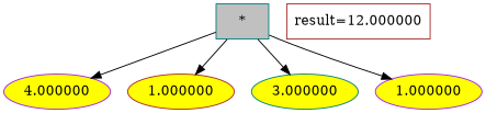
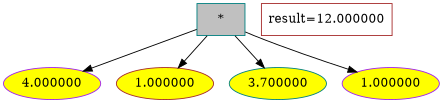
  digraph {
    node [fillcolor=yellow style=filled color=teal]
    n1 [fillcolor=grey label="*" shape=box]
    n2 [label=4.000000 color=purple]
    n3 [label=1.000000 color=brown]
-   n4 [label=3.000000]
+   n4 [label=3.700000]
    n5 [label=1.000000 color=purple]
    "result=12.000000" [shape=box color=brown fillcolor="" style=""]
    n1 -> n2
    n1 -> n3
    n1 -> n4
    n1 -> n5
  }
